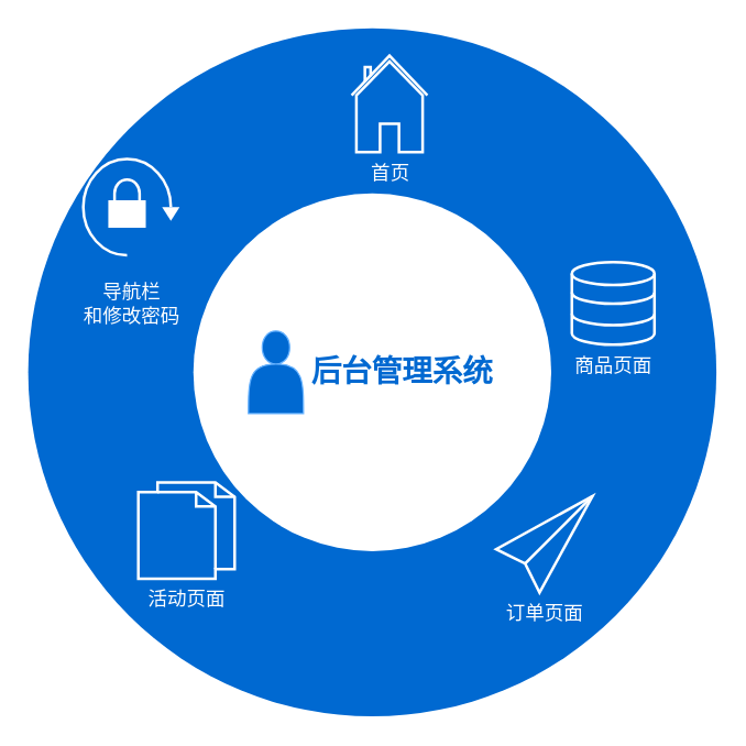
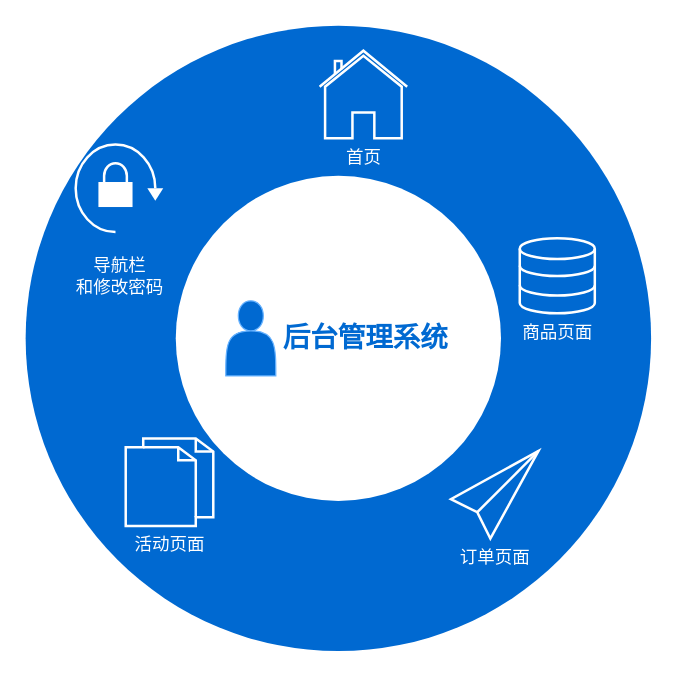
  <mxCell id="0" />
  <mxCell id="1" parent="0" />
  <mxCell id="2" value="" style="ellipse;whiteSpace=wrap;html=1;rounded=0;shadow=0;comic=0;strokeWidth=1;fontFamily=Verdana;fontSize=14;strokeColor=none;fillColor=#0069D1;labelBackgroundColor=none;fontColor=#FFFFFF;" parent="1" vertex="1"><mxGeometry x="20" y="20" width="500" height="500" as="geometry" /></mxCell>
  <mxCell id="3" value="&amp;nbsp; &amp;nbsp; &amp;nbsp; &amp;nbsp; 后台管理系统" style="ellipse;whiteSpace=wrap;html=1;rounded=0;shadow=0;comic=0;strokeWidth=1;fontFamily=Verdana;fontSize=22;strokeColor=none;fillColor=default;fontColor=#0069D1;fontStyle=1;gradientColor=none;" parent="1" vertex="1"><mxGeometry x="140" y="140" width="260" height="260" as="geometry" /></mxCell>
  <mxCell id="4" value="" style="shape=actor;whiteSpace=wrap;html=1;strokeColor=#66B2FF;fillColor=#0069D1;" vertex="1" parent="1"><mxGeometry x="180" y="240" width="40" height="60" as="geometry" /></mxCell>
  <mxCell id="5" value="导航栏&lt;br style=&quot;font-size: 14px;&quot;&gt;和修改密码" style="html=1;verticalLabelPosition=bottom;strokeWidth=2;strokeColor=#FFFFFF;fillColor=strokeColor;shadow=0;dashed=0;shape=mxgraph.ios7.icons.orientation_lock;pointerEvents=1;fontColor=#FFFFFF;fontSize=14;" vertex="1" parent="1"><mxGeometry x="60" y="115" width="70" height="70" as="geometry" /></mxCell>
- <mxCell id="6" value="首页" style="html=1;verticalLabelPosition=bottom;align=center;labelBackgroundColor=none;verticalAlign=top;strokeWidth=2;strokeColor=#FFFFFF;shadow=0;dashed=0;shape=mxgraph.ios7.icons.home;fillColor=#0069D1;gradientColor=none;fontColor=#FFFFFF;fontSize=14;" vertex="1" parent="1"><mxGeometry x="255" y="40" width="55" height="70" as="geometry" /></mxCell>
+ <mxCell id="6" value="首页" style="html=1;verticalLabelPosition=bottom;align=center;labelBackgroundColor=none;verticalAlign=top;strokeWidth=2;strokeColor=#FFFFFF;shadow=0;dashed=0;shape=mxgraph.ios7.icons.home;fillColor=#0069D1;gradientColor=none;fontColor=#FFFFFF;fontSize=14;" vertex="1" parent="1"><mxGeometry x="255" y="40" width="70" height="70" as="geometry" /></mxCell>
  <mxCell id="7" value="商品页面" style="html=1;verticalLabelPosition=bottom;align=center;labelBackgroundColor=none;verticalAlign=top;strokeWidth=2;strokeColor=#FFFFFF;shadow=0;dashed=0;shape=mxgraph.ios7.icons.data;fontSize=14;fontColor=#FFFFFF;fillColor=#0069D1;gradientColor=none;" vertex="1" parent="1"><mxGeometry x="415" y="190" width="60" height="60" as="geometry" /></mxCell>
  <mxCell id="8" value="订单页面" style="html=1;verticalLabelPosition=bottom;align=center;labelBackgroundColor=none;verticalAlign=top;strokeWidth=2;strokeColor=#FFFFFF;shadow=0;dashed=0;shape=mxgraph.ios7.icons.pointer;fontSize=14;fontColor=#FFFFFF;fillColor=#0069D1;gradientColor=none;" vertex="1" parent="1"><mxGeometry x="360" y="360" width="70" height="70" as="geometry" /></mxCell>
  <mxCell id="9" value="活动页面" style="html=1;verticalLabelPosition=bottom;align=center;labelBackgroundColor=none;verticalAlign=top;strokeWidth=2;strokeColor=#FFFFFF;shadow=0;dashed=0;shape=mxgraph.ios7.icons.documents;fontSize=14;fontColor=#FFFFFF;fillColor=#0069D1;gradientColor=none;" vertex="1" parent="1"><mxGeometry x="100" y="350" width="70" height="70" as="geometry" /></mxCell>
